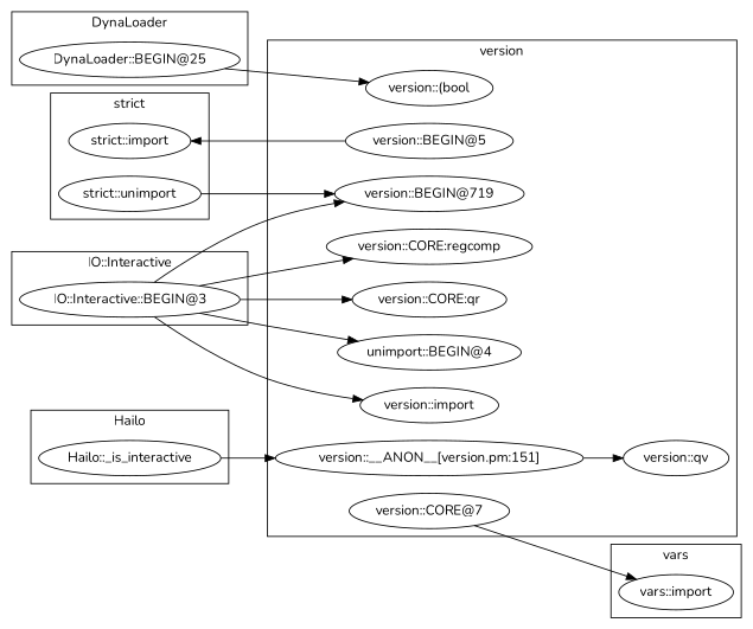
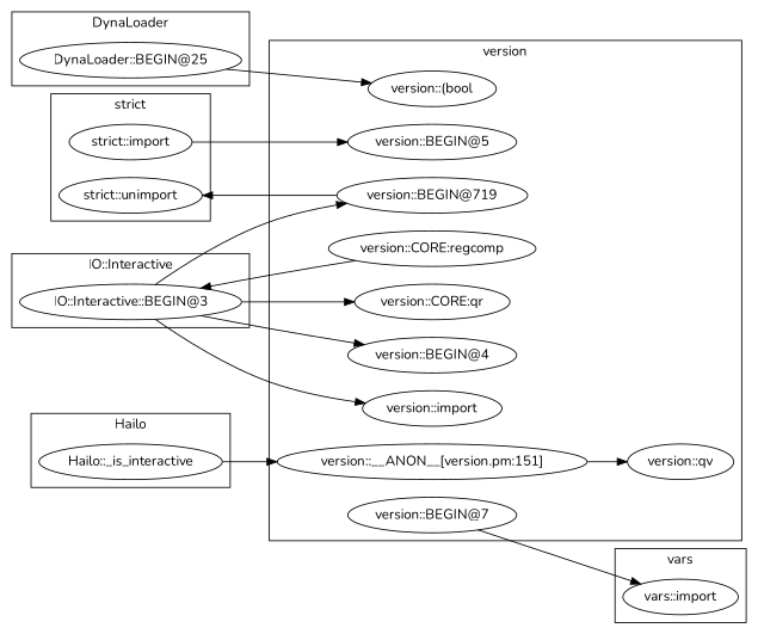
  digraph {
    fontname=Nunito
    rankdir=LR
    node [fontname=Nunito]
    edge [fontname=Nunito]
    "vars::import"
    "DynaLoader::BEGIN@25"
    "strict::import"
    "strict::unimport"
-   "version::BEGIN@7" [label="version::CORE@7"]
-   "version::BEGIN@4" [label="unimport::BEGIN@4"]
+   "version::BEGIN@7"
+   "version::BEGIN@4"
    "version::import"
    "version::(bool"
    n9 [label="version::BEGIN@719"]
    "version::CORE:regcomp"
    "version::__ANON__[version.pm:151]"
    "version::qv"
    "version::CORE:qr"
    "version::BEGIN@5"
    "IO::Interactive::BEGIN@3"
    "Hailo::_is_interactive"
    subgraph cluster_1 {
      label=vars
      "vars::import"
    }
    subgraph cluster_2 {
      label=DynaLoader
      "DynaLoader::BEGIN@25"
    }
    subgraph cluster_3 {
      label="strict"
      "strict::import"
      "strict::unimport"
    }
    subgraph cluster_4 {
      label=version
      "version::BEGIN@7"
      "version::BEGIN@4"
      "version::import"
      "version::(bool"
      n9
      "version::CORE:regcomp"
      "version::__ANON__[version.pm:151]"
      "version::qv"
      "version::CORE:qr"
      "version::BEGIN@5"
    }
    subgraph cluster_5 {
      label="IO::Interactive"
      "IO::Interactive::BEGIN@3"
    }
    subgraph cluster_6 {
      label=Hailo
      "Hailo::_is_interactive"
    }
    "DynaLoader::BEGIN@25" -> "version::(bool"
    "version::BEGIN@7" -> "vars::import"
-   "strict::unimport" -> n9
+   n9 -> "strict::unimport"
    "version::__ANON__[version.pm:151]" -> "version::qv"
-   "version::BEGIN@5" -> "strict::import"
+   "strict::import" -> "version::BEGIN@5"
    "IO::Interactive::BEGIN@3" -> "version::BEGIN@4"
    "IO::Interactive::BEGIN@3" -> "version::import"
    "IO::Interactive::BEGIN@3" -> n9
-   "IO::Interactive::BEGIN@3" -> "version::CORE:regcomp"
+   "version::CORE:regcomp" -> "IO::Interactive::BEGIN@3"
    "IO::Interactive::BEGIN@3" -> "version::CORE:qr"
    "Hailo::_is_interactive" -> "version::__ANON__[version.pm:151]"
  }
